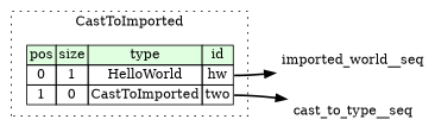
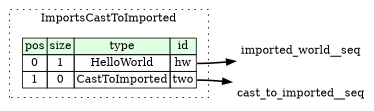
  digraph {
    rankdir=LR
    node [shape=plaintext]
    edge [style=bold]
    n1 [label=<<TABLE BORDER="0" CELLBORDER="1" CELLSPACING="0"> 			<TR><TD BGCOLOR="#E0FFE0">pos</TD><TD BGCOLOR="#E0FFE0">size</TD><TD BGCOLOR="#E0FFE0">type</TD><TD BGCOLOR="#E0FFE0">id</TD></TR> 			<TR><TD PORT="hw_pos">0</TD><TD PORT="hw_size">1</TD><TD>HelloWorld</TD><TD PORT="hw_type">hw</TD></TR> 			<TR><TD PORT="two_pos">1</TD><TD PORT="two_size">0</TD><TD>CastToImported</TD><TD PORT="two_type">two</TD></TR> 		</TABLE>>]
    n2 [label=imported_world__seq]
-   cast_to_imported__seq [label=cast_to_type__seq]
+   cast_to_imported__seq
    subgraph cluster_1 {
-     label=CastToImported
+     label=ImportsCastToImported
      style=dotted
      n1
    }
    n1 -> n2 [tailport=hw_type]
    n1 -> cast_to_imported__seq [tailport=two_type]
  }
